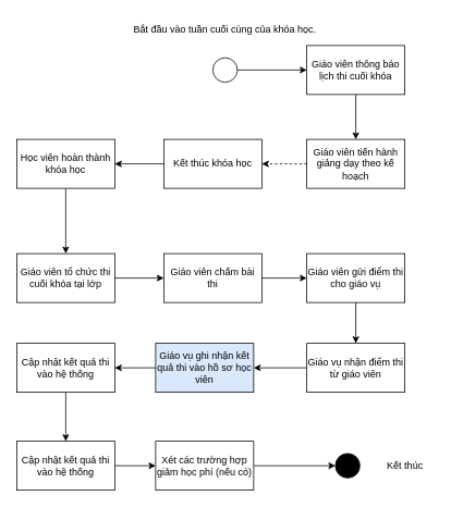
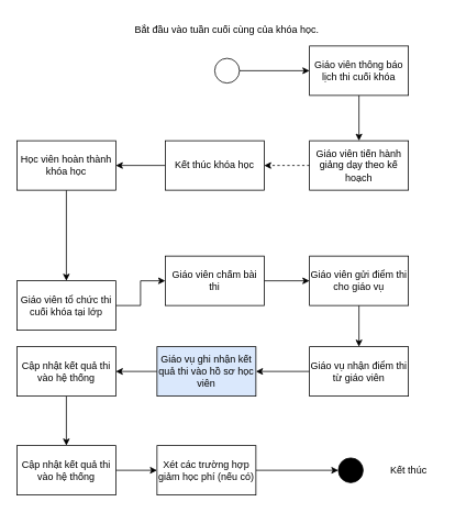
  <mxCell id="0" />
  <mxCell id="1" parent="0" />
  <mxCell id="2" value="" style="edgeStyle=orthogonalEdgeStyle;rounded=0;orthogonalLoop=1;jettySize=auto;html=1;" edge="1" parent="1" source="3" target="7"><mxGeometry relative="1" as="geometry" /></mxCell>
  <mxCell id="3" value="" style="ellipse;whiteSpace=wrap;html=1;aspect=fixed;" vertex="1" parent="1"><mxGeometry x="260" y="70" width="30" height="30" as="geometry" /></mxCell>
  <mxCell id="4" value="" style="ellipse;whiteSpace=wrap;html=1;aspect=fixed;fillColor=#000000;" vertex="1" parent="1"><mxGeometry x="410" y="555" width="30" height="30" as="geometry" /></mxCell>
  <mxCell id="5" value="Bắt đầu vào tuần cuối cùng của khóa học." style="text;html=1;align=center;verticalAlign=middle;whiteSpace=wrap;rounded=0;" vertex="1" parent="1"><mxGeometry x="105" y="20" width="340" height="30" as="geometry" /></mxCell>
  <mxCell id="6" value="" style="edgeStyle=orthogonalEdgeStyle;rounded=0;orthogonalLoop=1;jettySize=auto;html=1;" edge="1" parent="1" source="7" target="9"><mxGeometry relative="1" as="geometry" /></mxCell>
  <mxCell id="7" value="&lt;br&gt;Giáo viên thông báo lịch thi cuối khóa&lt;div&gt;&lt;br/&gt;&lt;/div&gt;" style="rounded=0;whiteSpace=wrap;html=1;align=center;" vertex="1" parent="1"><mxGeometry x="375" y="55" width="120" height="60" as="geometry" /></mxCell>
  <mxCell id="8" value="" style="edgeStyle=orthogonalEdgeStyle;rounded=0;orthogonalLoop=1;jettySize=auto;html=1;dashed=1;" edge="1" parent="1" source="9" target="11"><mxGeometry relative="1" as="geometry" /></mxCell>
  <mxCell id="9" value="&lt;div&gt;Giáo viên tiến hành giảng dạy theo kế hoạch&lt;/div&gt;" style="rounded=0;whiteSpace=wrap;html=1;align=center;" vertex="1" parent="1"><mxGeometry x="375" y="170" width="120" height="60" as="geometry" /></mxCell>
  <mxCell id="10" value="" style="edgeStyle=orthogonalEdgeStyle;rounded=0;orthogonalLoop=1;jettySize=auto;html=1;" edge="1" parent="1" source="11" target="13"><mxGeometry relative="1" as="geometry" /></mxCell>
  <mxCell id="11" value="&lt;div&gt;Kết thúc khóa học&lt;/div&gt;" style="rounded=0;whiteSpace=wrap;html=1;align=center;" vertex="1" parent="1"><mxGeometry x="200" y="170" width="120" height="60" as="geometry" /></mxCell>
  <mxCell id="12" value="" style="edgeStyle=orthogonalEdgeStyle;rounded=0;orthogonalLoop=1;jettySize=auto;html=1;" edge="1" parent="1" source="13" target="15"><mxGeometry relative="1" as="geometry" /></mxCell>
  <mxCell id="13" value="&lt;div&gt;Học viên hoàn thành khóa học&lt;/div&gt;" style="rounded=0;whiteSpace=wrap;html=1;align=center;" vertex="1" parent="1"><mxGeometry x="20" y="170" width="120" height="60" as="geometry" /></mxCell>
  <mxCell id="14" value="" style="edgeStyle=orthogonalEdgeStyle;rounded=0;orthogonalLoop=1;jettySize=auto;html=1;" edge="1" parent="1" source="15" target="17"><mxGeometry relative="1" as="geometry" /></mxCell>
- <mxCell id="15" value="&lt;div&gt;Giáo viên tổ chức thi cuối khóa tại lớp&lt;/div&gt;" style="rounded=0;whiteSpace=wrap;html=1;align=center;" vertex="1" parent="1"><mxGeometry x="20" y="310" width="120" height="60" as="geometry" /></mxCell>
+ <mxCell id="15" value="&lt;div&gt;Giáo viên tổ chức thi cuối khóa tại lớp&lt;/div&gt;" style="rounded=0;whiteSpace=wrap;html=1;align=center;" vertex="1" parent="1"><mxGeometry x="20" y="340" width="120" height="60" as="geometry" /></mxCell>
  <mxCell id="16" value="" style="edgeStyle=orthogonalEdgeStyle;rounded=0;orthogonalLoop=1;jettySize=auto;html=1;" edge="1" parent="1" source="17" target="19"><mxGeometry relative="1" as="geometry" /></mxCell>
  <mxCell id="17" value="&lt;div&gt;Giáo viên chấm bài thi&lt;/div&gt;" style="rounded=0;whiteSpace=wrap;html=1;align=center;" vertex="1" parent="1"><mxGeometry x="200" y="310" width="120" height="60" as="geometry" /></mxCell>
  <mxCell id="18" value="" style="edgeStyle=orthogonalEdgeStyle;rounded=0;orthogonalLoop=1;jettySize=auto;html=1;" edge="1" parent="1" source="19" target="21"><mxGeometry relative="1" as="geometry" /></mxCell>
  <mxCell id="19" value="&lt;div&gt;Giáo viên gửi điểm thi cho giáo vụ&lt;/div&gt;" style="rounded=0;whiteSpace=wrap;html=1;align=center;" vertex="1" parent="1"><mxGeometry x="375" y="310" width="120" height="60" as="geometry" /></mxCell>
  <mxCell id="20" value="" style="edgeStyle=orthogonalEdgeStyle;rounded=0;orthogonalLoop=1;jettySize=auto;html=1;" edge="1" parent="1" source="21" target="23"><mxGeometry relative="1" as="geometry" /></mxCell>
  <mxCell id="21" value="&lt;div&gt;Giáo vụ nhận điểm thi từ giáo viên&lt;/div&gt;" style="rounded=0;whiteSpace=wrap;html=1;align=center;" vertex="1" parent="1"><mxGeometry x="375" y="420" width="120" height="60" as="geometry" /></mxCell>
  <mxCell id="22" value="" style="edgeStyle=orthogonalEdgeStyle;rounded=0;orthogonalLoop=1;jettySize=auto;html=1;" edge="1" parent="1" source="23" target="25"><mxGeometry relative="1" as="geometry" /></mxCell>
  <mxCell id="23" value="&lt;div&gt;Giáo vụ ghi nhận kết quả thi vào hồ sơ học viên&lt;/div&gt;" style="rounded=0;whiteSpace=wrap;html=1;align=center;fillColor=#dae8fc;" vertex="1" parent="1"><mxGeometry x="190" y="420" width="120" height="60" as="geometry" /></mxCell>
  <mxCell id="24" value="" style="edgeStyle=orthogonalEdgeStyle;rounded=0;orthogonalLoop=1;jettySize=auto;html=1;" edge="1" parent="1" source="25" target="27"><mxGeometry relative="1" as="geometry" /></mxCell>
  <mxCell id="25" value="&lt;div&gt;Cập nhật kết quả thi vào hệ thống&lt;/div&gt;" style="rounded=0;whiteSpace=wrap;html=1;align=center;" vertex="1" parent="1"><mxGeometry x="20" y="420" width="120" height="60" as="geometry" /></mxCell>
  <mxCell id="26" value="" style="edgeStyle=orthogonalEdgeStyle;rounded=0;orthogonalLoop=1;jettySize=auto;html=1;" edge="1" parent="1" source="27" target="29"><mxGeometry relative="1" as="geometry" /></mxCell>
  <mxCell id="27" value="&lt;div&gt;Cập nhật kết quả thi vào hệ thống&lt;/div&gt;" style="rounded=0;whiteSpace=wrap;html=1;align=center;" vertex="1" parent="1"><mxGeometry x="20" y="540" width="120" height="60" as="geometry" /></mxCell>
  <mxCell id="28" style="edgeStyle=orthogonalEdgeStyle;rounded=0;orthogonalLoop=1;jettySize=auto;html=1;" edge="1" parent="1" source="29" target="4"><mxGeometry relative="1" as="geometry" /></mxCell>
  <mxCell id="29" value="&lt;div&gt;Xét các trường hợp giảm học phí (nếu có)&lt;/div&gt;" style="rounded=0;whiteSpace=wrap;html=1;align=center;" vertex="1" parent="1"><mxGeometry x="190" y="540" width="120" height="60" as="geometry" /></mxCell>
  <mxCell id="30" value="Kết thúc" style="text;html=1;align=center;verticalAlign=middle;resizable=0;points=[];autosize=1;strokeColor=none;fillColor=none;" vertex="1" parent="1"><mxGeometry x="460" y="555" width="70" height="30" as="geometry" /></mxCell>
